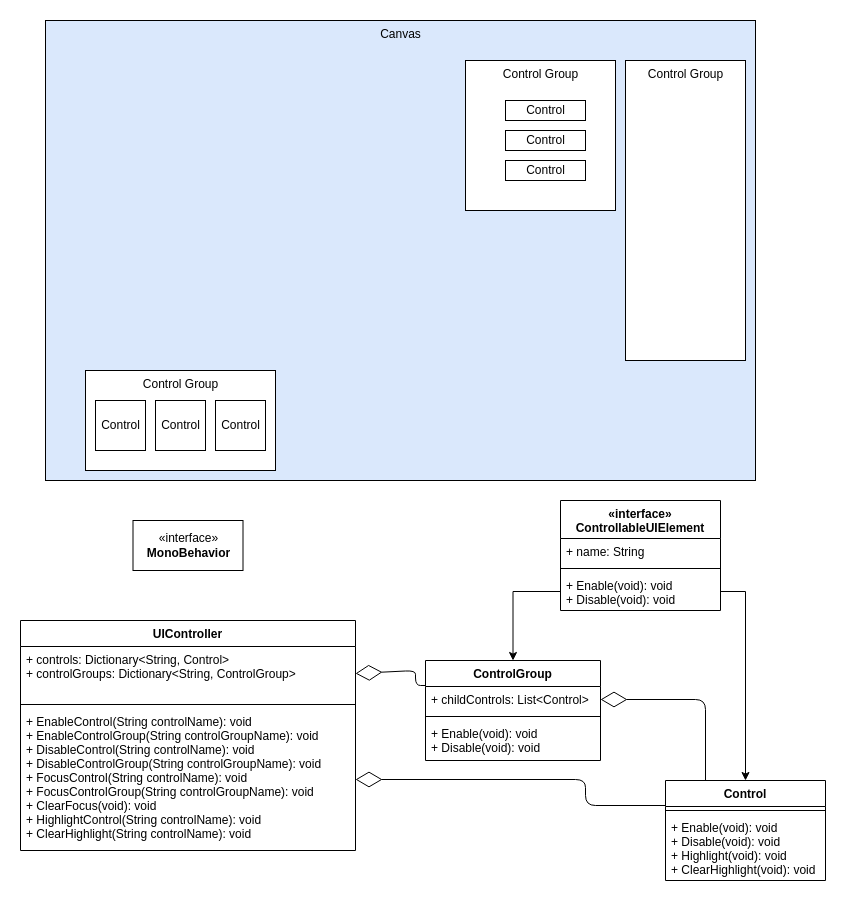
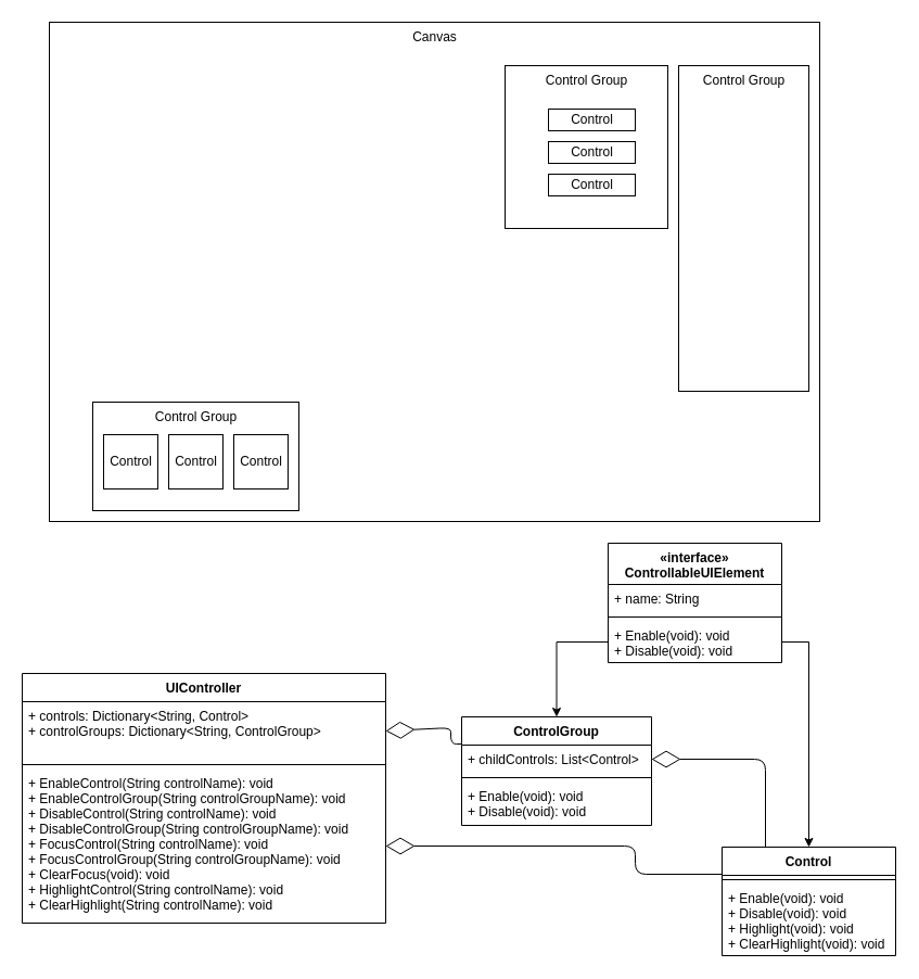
  <mxCell id="0" />
  <mxCell id="1" parent="0" />
- <mxCell id="2" value="Canvas" style="html=1;verticalAlign=top;fillColor=#dae8fc;" vertex="1" parent="1"><mxGeometry x="45" y="20" width="710" height="460" as="geometry" /></mxCell>
+ <mxCell id="2" value="Canvas" style="html=1;verticalAlign=top;" vertex="1" parent="1"><mxGeometry x="45" y="20" width="710" height="460" as="geometry" /></mxCell>
  <mxCell id="3" value="Control Group" style="html=1;verticalAlign=top;" vertex="1" parent="1"><mxGeometry x="465" y="60" width="150" height="150" as="geometry" /></mxCell>
  <mxCell id="4" value="Control Group" style="html=1;verticalAlign=top;" vertex="1" parent="1"><mxGeometry x="85" y="370" width="190" height="100" as="geometry" /></mxCell>
  <mxCell id="5" value="Control" style="html=1;" vertex="1" parent="1"><mxGeometry x="95" y="400" width="50" height="50" as="geometry" /></mxCell>
  <mxCell id="6" value="Control" style="html=1;" vertex="1" parent="1"><mxGeometry x="155" y="400" width="50" height="50" as="geometry" /></mxCell>
  <mxCell id="7" value="Control" style="html=1;" vertex="1" parent="1"><mxGeometry x="215" y="400" width="50" height="50" as="geometry" /></mxCell>
  <mxCell id="8" value="Control" style="html=1;" vertex="1" parent="1"><mxGeometry x="505" y="100" width="80" height="20" as="geometry" /></mxCell>
  <mxCell id="9" value="Control" style="html=1;" vertex="1" parent="1"><mxGeometry x="505" y="130" width="80" height="20" as="geometry" /></mxCell>
  <mxCell id="10" value="Control" style="html=1;" vertex="1" parent="1"><mxGeometry x="505" y="160" width="80" height="20" as="geometry" /></mxCell>
  <mxCell id="11" value="Control Group" style="html=1;verticalAlign=top;" vertex="1" parent="1"><mxGeometry x="625" y="60" width="120" height="300" as="geometry" /></mxCell>
- <mxCell id="12" value="«interface»&lt;br&gt;&lt;b&gt;MonoBehavior&lt;/b&gt;" style="html=1;" vertex="1" parent="1"><mxGeometry x="132.5" y="520" width="110" height="50" as="geometry" /></mxCell>
  <mxCell id="13" value="UIController" style="swimlane;fontStyle=1;align=center;verticalAlign=top;childLayout=stackLayout;horizontal=1;startSize=26;horizontalStack=0;resizeParent=1;resizeParentMax=0;resizeLast=0;collapsible=1;marginBottom=0;" vertex="1" parent="1"><mxGeometry x="20" y="620" width="335" height="230" as="geometry" /></mxCell>
  <mxCell id="14" value="+ controls: Dictionary&lt;String, Control&gt;&#10;+ controlGroups: Dictionary&lt;String, ControlGroup&gt;" style="text;strokeColor=none;fillColor=none;align=left;verticalAlign=top;spacingLeft=4;spacingRight=4;overflow=hidden;rotatable=0;points=[[0,0.5],[1,0.5]];portConstraint=eastwest;" vertex="1" parent="13"><mxGeometry y="26" width="335" height="54" as="geometry" /></mxCell>
  <mxCell id="15" value="" style="line;strokeWidth=1;fillColor=none;align=left;verticalAlign=middle;spacingTop=-1;spacingLeft=3;spacingRight=3;rotatable=0;labelPosition=right;points=[];portConstraint=eastwest;" vertex="1" parent="13"><mxGeometry y="80" width="335" height="8" as="geometry" /></mxCell>
  <mxCell id="16" value="+ EnableControl(String controlName): void&#10;+ EnableControlGroup(String controlGroupName): void&#10;+ DisableControl(String controlName): void&#10;+ DisableControlGroup(String controlGroupName): void&#10;+ FocusControl(String controlName): void&#10;+ FocusControlGroup(String controlGroupName): void&#10;+ ClearFocus(void): void&#10;+ HighlightControl(String controlName): void&#10;+ ClearHighlight(String controlName): void" style="text;strokeColor=none;fillColor=none;align=left;verticalAlign=top;spacingLeft=4;spacingRight=4;overflow=hidden;rotatable=0;points=[[0,0.5],[1,0.5]];portConstraint=eastwest;" vertex="1" parent="13"><mxGeometry y="88" width="335" height="142" as="geometry" /></mxCell>
  <mxCell id="17" value="Control" style="swimlane;fontStyle=1;align=center;verticalAlign=top;childLayout=stackLayout;horizontal=1;startSize=26;horizontalStack=0;resizeParent=1;resizeParentMax=0;resizeLast=0;collapsible=1;marginBottom=0;" vertex="1" parent="1"><mxGeometry x="665" y="780" width="160" height="100" as="geometry" /></mxCell>
  <mxCell id="18" value="" style="line;strokeWidth=1;fillColor=none;align=left;verticalAlign=middle;spacingTop=-1;spacingLeft=3;spacingRight=3;rotatable=0;labelPosition=right;points=[];portConstraint=eastwest;" vertex="1" parent="17"><mxGeometry y="26" width="160" height="8" as="geometry" /></mxCell>
  <mxCell id="19" value="+ Enable(void): void&#10;+ Disable(void): void&#10;+ Highlight(void): void&#10;+ ClearHighlight(void): void" style="text;strokeColor=none;fillColor=none;align=left;verticalAlign=top;spacingLeft=4;spacingRight=4;overflow=hidden;rotatable=0;points=[[0,0.5],[1,0.5]];portConstraint=eastwest;" vertex="1" parent="17"><mxGeometry y="34" width="160" height="66" as="geometry" /></mxCell>
  <mxCell id="20" value="ControlGroup" style="swimlane;fontStyle=1;align=center;verticalAlign=top;childLayout=stackLayout;horizontal=1;startSize=26;horizontalStack=0;resizeParent=1;resizeParentMax=0;resizeLast=0;collapsible=1;marginBottom=0;" vertex="1" parent="1"><mxGeometry x="425" y="660" width="175" height="100" as="geometry" /></mxCell>
  <mxCell id="21" value="+ childControls: List&lt;Control&gt;" style="text;strokeColor=none;fillColor=none;align=left;verticalAlign=top;spacingLeft=4;spacingRight=4;overflow=hidden;rotatable=0;points=[[0,0.5],[1,0.5]];portConstraint=eastwest;" vertex="1" parent="20"><mxGeometry y="26" width="175" height="26" as="geometry" /></mxCell>
  <mxCell id="22" value="" style="line;strokeWidth=1;fillColor=none;align=left;verticalAlign=middle;spacingTop=-1;spacingLeft=3;spacingRight=3;rotatable=0;labelPosition=right;points=[];portConstraint=eastwest;" vertex="1" parent="20"><mxGeometry y="52" width="175" height="8" as="geometry" /></mxCell>
  <mxCell id="23" value="+ Enable(void): void&#10;+ Disable(void): void" style="text;strokeColor=none;fillColor=none;align=left;verticalAlign=top;spacingLeft=4;spacingRight=4;overflow=hidden;rotatable=0;points=[[0,0.5],[1,0.5]];portConstraint=eastwest;" vertex="1" parent="20"><mxGeometry y="60" width="175" height="40" as="geometry" /></mxCell>
  <mxCell id="24" value="«interface»&#10;ControllableUIElement" style="swimlane;fontStyle=1;align=center;verticalAlign=top;childLayout=stackLayout;horizontal=1;startSize=38;horizontalStack=0;resizeParent=1;resizeParentMax=0;resizeLast=0;collapsible=1;marginBottom=0;" vertex="1" parent="1"><mxGeometry x="560" y="500" width="160" height="110" as="geometry" /></mxCell>
  <mxCell id="25" value="+ name: String" style="text;strokeColor=none;fillColor=none;align=left;verticalAlign=top;spacingLeft=4;spacingRight=4;overflow=hidden;rotatable=0;points=[[0,0.5],[1,0.5]];portConstraint=eastwest;" vertex="1" parent="24"><mxGeometry y="38" width="160" height="26" as="geometry" /></mxCell>
  <mxCell id="26" value="" style="line;strokeWidth=1;fillColor=none;align=left;verticalAlign=middle;spacingTop=-1;spacingLeft=3;spacingRight=3;rotatable=0;labelPosition=right;points=[];portConstraint=eastwest;" vertex="1" parent="24"><mxGeometry y="64" width="160" height="8" as="geometry" /></mxCell>
  <mxCell id="27" value="+ Enable(void): void&#10;+ Disable(void): void" style="text;strokeColor=none;fillColor=none;align=left;verticalAlign=top;spacingLeft=4;spacingRight=4;overflow=hidden;rotatable=0;points=[[0,0.5],[1,0.5]];portConstraint=eastwest;" vertex="1" parent="24"><mxGeometry y="72" width="160" height="38" as="geometry" /></mxCell>
  <mxCell id="28" style="edgeStyle=orthogonalEdgeStyle;rounded=0;orthogonalLoop=1;jettySize=auto;html=1;exitX=1;exitY=0.5;exitDx=0;exitDy=0;entryX=0.5;entryY=0;entryDx=0;entryDy=0;" edge="1" parent="1" source="27" target="17"><mxGeometry relative="1" as="geometry" /></mxCell>
  <mxCell id="29" style="edgeStyle=orthogonalEdgeStyle;rounded=0;orthogonalLoop=1;jettySize=auto;html=1;exitX=0;exitY=0.5;exitDx=0;exitDy=0;entryX=0.5;entryY=0;entryDx=0;entryDy=0;" edge="1" parent="1" source="27" target="20"><mxGeometry relative="1" as="geometry" /></mxCell>
  <mxCell id="30" value="" style="endArrow=diamondThin;endFill=0;endSize=24;html=1;entryX=1;entryY=0.5;entryDx=0;entryDy=0;exitX=0.25;exitY=0;exitDx=0;exitDy=0;" edge="1" parent="1" source="17" target="21"><mxGeometry width="160" relative="1" as="geometry"><mxPoint x="25" y="900" as="sourcePoint" /><mxPoint x="185" y="900" as="targetPoint" /><Array as="points"><mxPoint x="705" y="699" /></Array></mxGeometry></mxCell>
  <mxCell id="31" value="" style="endArrow=diamondThin;endFill=0;endSize=24;html=1;entryX=1;entryY=0.5;entryDx=0;entryDy=0;exitX=0;exitY=0.25;exitDx=0;exitDy=0;" edge="1" parent="1" source="20" target="14"><mxGeometry width="160" relative="1" as="geometry"><mxPoint x="25" y="900" as="sourcePoint" /><mxPoint x="185" y="900" as="targetPoint" /><Array as="points"><mxPoint x="415" y="685" /><mxPoint x="415" y="670" /></Array></mxGeometry></mxCell>
  <mxCell id="32" value="" style="endArrow=diamondThin;endFill=0;endSize=24;html=1;entryX=1;entryY=0.5;entryDx=0;entryDy=0;exitX=0;exitY=0.25;exitDx=0;exitDy=0;" edge="1" parent="1" source="17" target="16"><mxGeometry width="160" relative="1" as="geometry"><mxPoint x="25" y="900" as="sourcePoint" /><mxPoint x="185" y="900" as="targetPoint" /><Array as="points"><mxPoint x="585" y="805" /><mxPoint x="585" y="779" /></Array></mxGeometry></mxCell>
